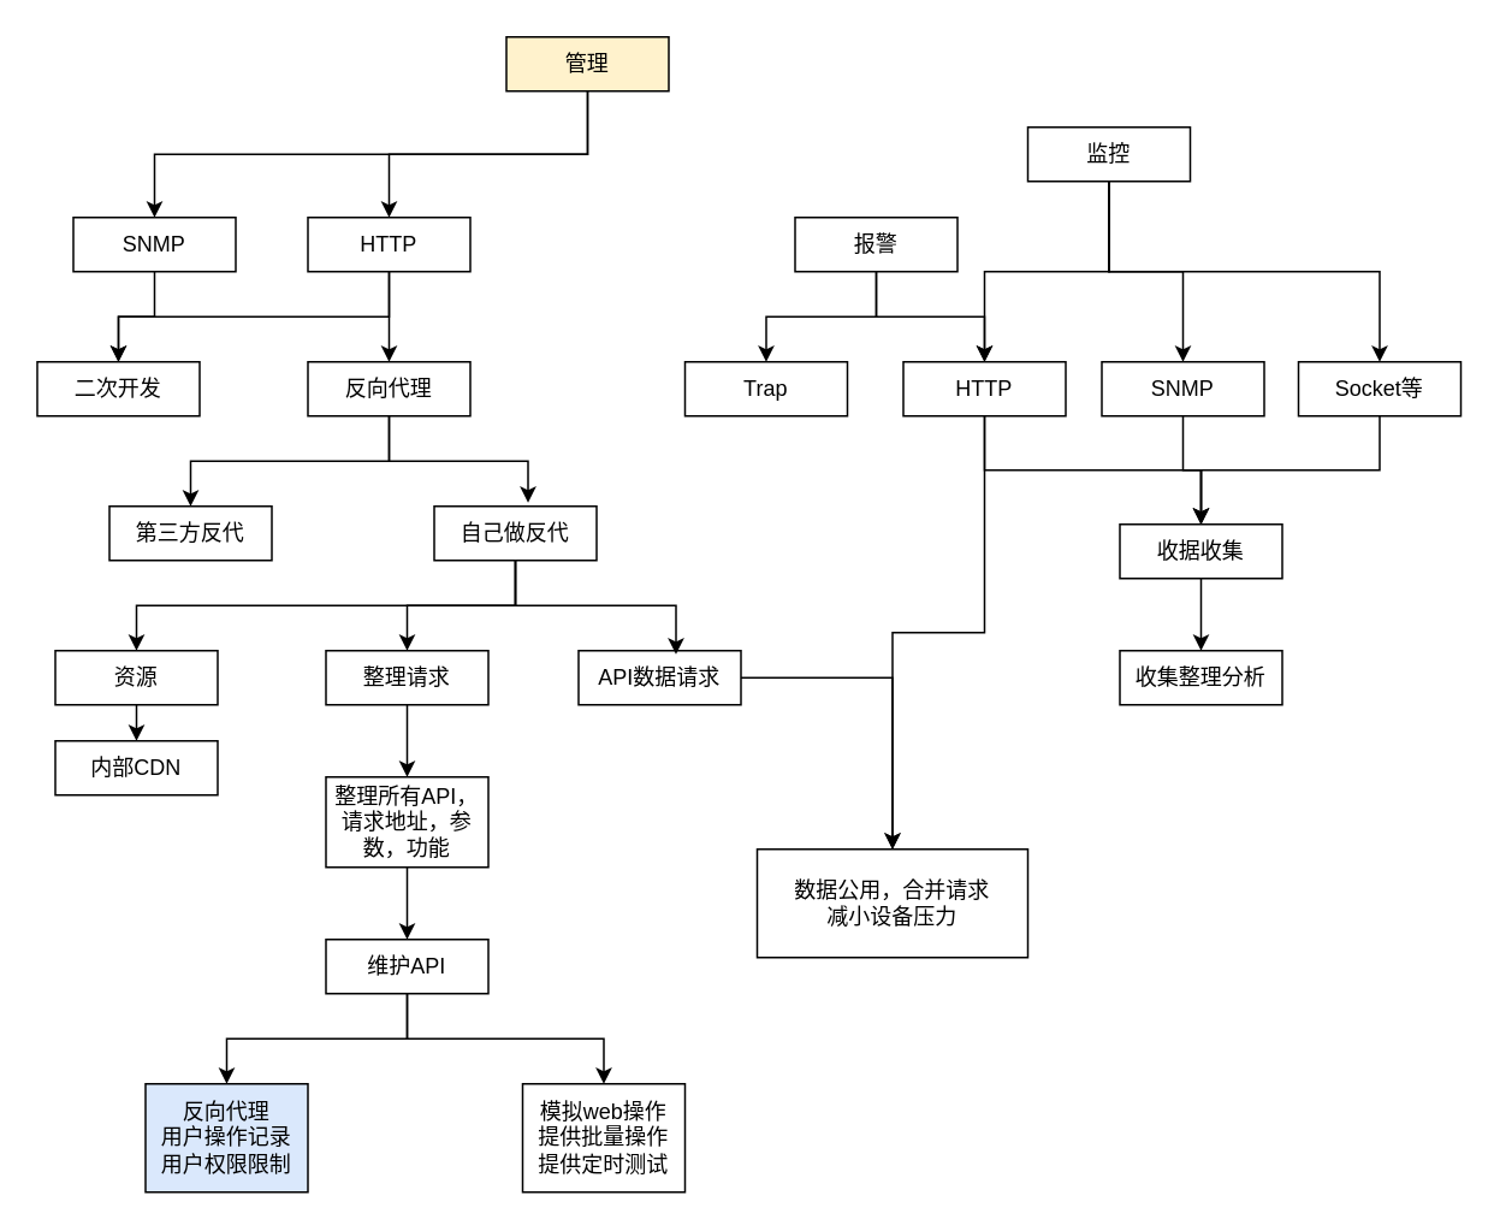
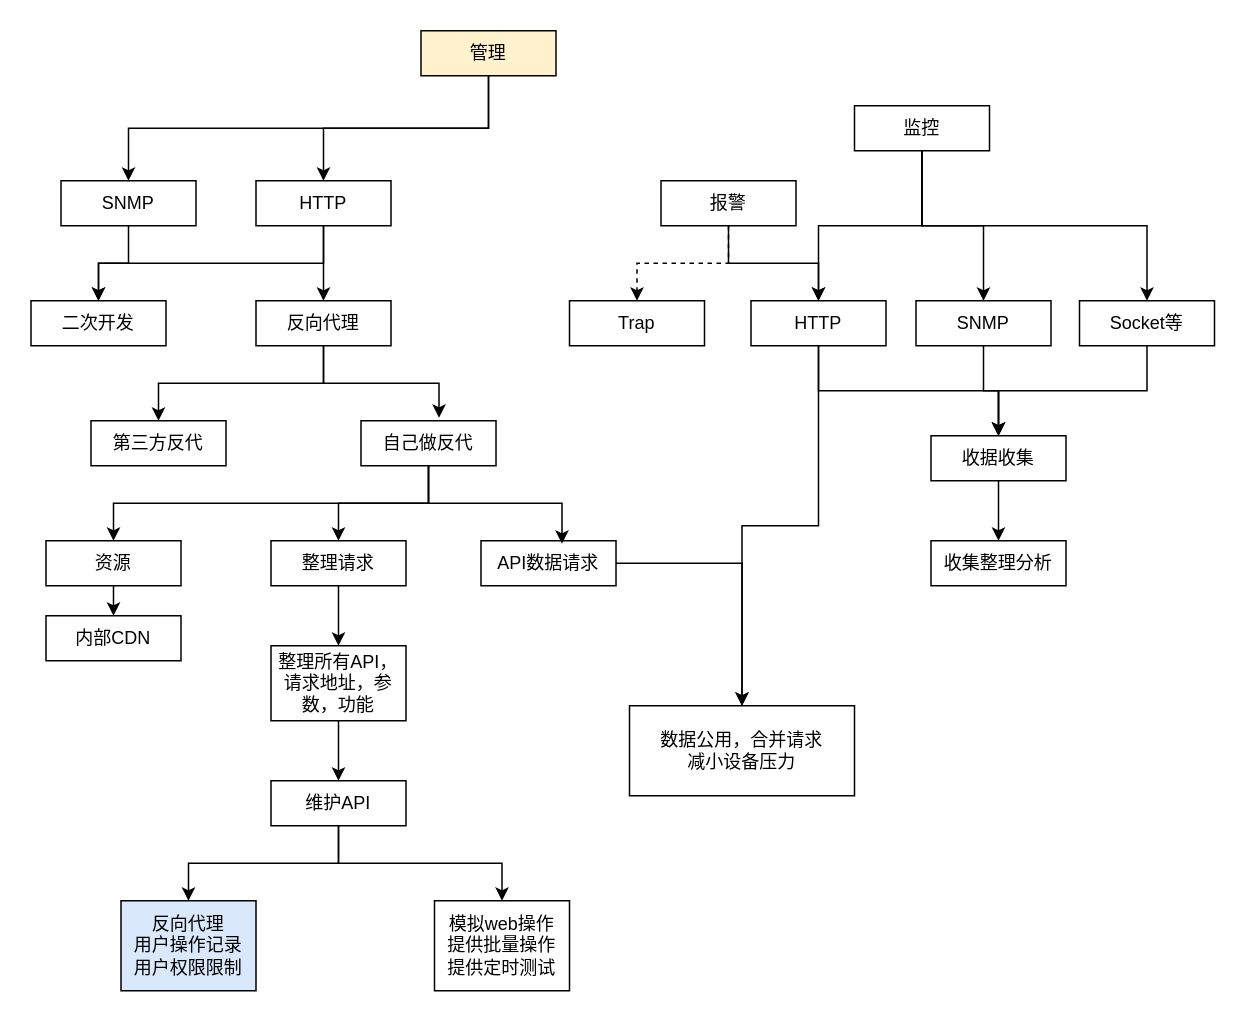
  <mxCell id="0" />
  <mxCell id="1" parent="0" />
  <mxCell id="2" style="edgeStyle=orthogonalEdgeStyle;rounded=0;orthogonalLoop=1;jettySize=auto;html=1;exitX=0.5;exitY=1;exitDx=0;exitDy=0;entryX=0.5;entryY=0;entryDx=0;entryDy=0;" edge="1" parent="1" source="4" target="13"><mxGeometry relative="1" as="geometry" /></mxCell>
  <mxCell id="3" style="edgeStyle=orthogonalEdgeStyle;rounded=0;orthogonalLoop=1;jettySize=auto;html=1;exitX=0.5;exitY=1;exitDx=0;exitDy=0;entryX=0.5;entryY=0;entryDx=0;entryDy=0;" edge="1" parent="1" source="4" target="10"><mxGeometry relative="1" as="geometry" /></mxCell>
  <mxCell id="4" value="管理" style="rounded=0;whiteSpace=wrap;html=1;fillColor=#fff2cc;" vertex="1" parent="1"><mxGeometry x="280" y="20" width="90" height="30" as="geometry" /></mxCell>
  <mxCell id="5" style="edgeStyle=orthogonalEdgeStyle;rounded=0;orthogonalLoop=1;jettySize=auto;html=1;exitX=0.5;exitY=1;exitDx=0;exitDy=0;entryX=0.5;entryY=0;entryDx=0;entryDy=0;" edge="1" parent="1" source="8" target="18"><mxGeometry relative="1" as="geometry" /></mxCell>
  <mxCell id="6" style="edgeStyle=orthogonalEdgeStyle;rounded=0;orthogonalLoop=1;jettySize=auto;html=1;exitX=0.5;exitY=1;exitDx=0;exitDy=0;entryX=0.5;entryY=0;entryDx=0;entryDy=0;" edge="1" parent="1" source="8" target="15"><mxGeometry relative="1" as="geometry" /></mxCell>
  <mxCell id="7" style="edgeStyle=orthogonalEdgeStyle;rounded=0;orthogonalLoop=1;jettySize=auto;html=1;exitX=0.5;exitY=1;exitDx=0;exitDy=0;entryX=0.5;entryY=0;entryDx=0;entryDy=0;" edge="1" parent="1" source="8" target="23"><mxGeometry relative="1" as="geometry" /></mxCell>
  <mxCell id="8" value="监控" style="rounded=0;whiteSpace=wrap;html=1;" vertex="1" parent="1"><mxGeometry x="569" y="70" width="90" height="30" as="geometry" /></mxCell>
  <mxCell id="9" style="edgeStyle=orthogonalEdgeStyle;rounded=0;orthogonalLoop=1;jettySize=auto;html=1;exitX=0.5;exitY=1;exitDx=0;exitDy=0;entryX=0.5;entryY=0;entryDx=0;entryDy=0;" edge="1" parent="1" source="10" target="19"><mxGeometry relative="1" as="geometry" /></mxCell>
  <mxCell id="10" value="SNMP" style="rounded=0;whiteSpace=wrap;html=1;" vertex="1" parent="1"><mxGeometry x="40" y="120" width="90" height="30" as="geometry" /></mxCell>
  <mxCell id="11" style="edgeStyle=orthogonalEdgeStyle;rounded=0;orthogonalLoop=1;jettySize=auto;html=1;exitX=0.5;exitY=1;exitDx=0;exitDy=0;entryX=0.5;entryY=0;entryDx=0;entryDy=0;" edge="1" parent="1" source="13" target="19"><mxGeometry relative="1" as="geometry" /></mxCell>
  <mxCell id="12" style="edgeStyle=orthogonalEdgeStyle;rounded=0;orthogonalLoop=1;jettySize=auto;html=1;exitX=0.5;exitY=1;exitDx=0;exitDy=0;entryX=0.5;entryY=0;entryDx=0;entryDy=0;" edge="1" parent="1" source="13" target="21"><mxGeometry relative="1" as="geometry" /></mxCell>
  <mxCell id="13" value="HTTP" style="rounded=0;whiteSpace=wrap;html=1;" vertex="1" parent="1"><mxGeometry x="170" y="120" width="90" height="30" as="geometry" /></mxCell>
  <mxCell id="14" style="edgeStyle=orthogonalEdgeStyle;rounded=0;orthogonalLoop=1;jettySize=auto;html=1;exitX=0.5;exitY=1;exitDx=0;exitDy=0;entryX=0.5;entryY=0;entryDx=0;entryDy=0;" edge="1" parent="1" source="15" target="37"><mxGeometry relative="1" as="geometry" /></mxCell>
  <mxCell id="15" value="SNMP" style="rounded=0;whiteSpace=wrap;html=1;" vertex="1" parent="1"><mxGeometry x="610" y="200" width="90" height="30" as="geometry" /></mxCell>
  <mxCell id="16" style="edgeStyle=orthogonalEdgeStyle;rounded=0;orthogonalLoop=1;jettySize=auto;html=1;exitX=0.5;exitY=1;exitDx=0;exitDy=0;entryX=0.5;entryY=0;entryDx=0;entryDy=0;" edge="1" parent="1" source="18" target="40"><mxGeometry relative="1" as="geometry" /></mxCell>
  <mxCell id="17" style="edgeStyle=orthogonalEdgeStyle;rounded=0;orthogonalLoop=1;jettySize=auto;html=1;exitX=0.5;exitY=1;exitDx=0;exitDy=0;entryX=0.5;entryY=0;entryDx=0;entryDy=0;" edge="1" parent="1" source="18" target="37"><mxGeometry relative="1" as="geometry" /></mxCell>
  <mxCell id="18" value="HTTP" style="rounded=0;whiteSpace=wrap;html=1;" vertex="1" parent="1"><mxGeometry x="500" y="200" width="90" height="30" as="geometry" /></mxCell>
  <mxCell id="19" value="二次开发" style="rounded=0;whiteSpace=wrap;html=1;" vertex="1" parent="1"><mxGeometry x="20" y="200" width="90" height="30" as="geometry" /></mxCell>
  <mxCell id="20" style="edgeStyle=orthogonalEdgeStyle;rounded=0;orthogonalLoop=1;jettySize=auto;html=1;exitX=0.5;exitY=1;exitDx=0;exitDy=0;entryX=0.5;entryY=0;entryDx=0;entryDy=0;" edge="1" parent="1" source="21" target="28"><mxGeometry relative="1" as="geometry" /></mxCell>
  <mxCell id="21" value="反向代理" style="rounded=0;whiteSpace=wrap;html=1;" vertex="1" parent="1"><mxGeometry x="170" y="200" width="90" height="30" as="geometry" /></mxCell>
  <mxCell id="22" style="edgeStyle=orthogonalEdgeStyle;rounded=0;orthogonalLoop=1;jettySize=auto;html=1;exitX=0.5;exitY=1;exitDx=0;exitDy=0;entryX=0.5;entryY=0;entryDx=0;entryDy=0;" edge="1" parent="1" source="23" target="37"><mxGeometry relative="1" as="geometry" /></mxCell>
  <mxCell id="23" value="Socket等" style="rounded=0;whiteSpace=wrap;html=1;" vertex="1" parent="1"><mxGeometry x="719" y="200" width="90" height="30" as="geometry" /></mxCell>
  <mxCell id="24" style="edgeStyle=orthogonalEdgeStyle;rounded=0;orthogonalLoop=1;jettySize=auto;html=1;exitX=0.5;exitY=1;exitDx=0;exitDy=0;entryX=0.5;entryY=0;entryDx=0;entryDy=0;" edge="1" parent="1" source="26" target="18"><mxGeometry relative="1" as="geometry" /></mxCell>
- <mxCell id="25" style="edgeStyle=orthogonalEdgeStyle;rounded=0;orthogonalLoop=1;jettySize=auto;html=1;exitX=0.5;exitY=1;exitDx=0;exitDy=0;entryX=0.5;entryY=0;entryDx=0;entryDy=0;" edge="1" parent="1" source="26" target="27"><mxGeometry relative="1" as="geometry" /></mxCell>
+ <mxCell id="25" style="edgeStyle=orthogonalEdgeStyle;rounded=0;orthogonalLoop=1;jettySize=auto;html=1;exitX=0.5;exitY=1;exitDx=0;exitDy=0;entryX=0.5;entryY=0;entryDx=0;entryDy=0;dashed=1;" edge="1" parent="1" source="26" target="27"><mxGeometry relative="1" as="geometry" /></mxCell>
  <mxCell id="26" value="报警" style="rounded=0;whiteSpace=wrap;html=1;" vertex="1" parent="1"><mxGeometry x="440" y="120" width="90" height="30" as="geometry" /></mxCell>
  <mxCell id="27" value="Trap" style="rounded=0;whiteSpace=wrap;html=1;" vertex="1" parent="1"><mxGeometry x="379" y="200" width="90" height="30" as="geometry" /></mxCell>
  <mxCell id="28" value="第三方反代" style="rounded=0;whiteSpace=wrap;html=1;" vertex="1" parent="1"><mxGeometry x="60" y="280" width="90" height="30" as="geometry" /></mxCell>
  <mxCell id="29" style="edgeStyle=orthogonalEdgeStyle;rounded=0;orthogonalLoop=1;jettySize=auto;html=1;exitX=0.5;exitY=1;exitDx=0;exitDy=0;entryX=0.5;entryY=0;entryDx=0;entryDy=0;" edge="1" parent="1" source="31" target="33"><mxGeometry relative="1" as="geometry" /></mxCell>
  <mxCell id="30" style="edgeStyle=orthogonalEdgeStyle;rounded=0;orthogonalLoop=1;jettySize=auto;html=1;exitX=0.5;exitY=1;exitDx=0;exitDy=0;entryX=0.5;entryY=0;entryDx=0;entryDy=0;" edge="1" parent="1" source="31" target="44"><mxGeometry relative="1" as="geometry" /></mxCell>
  <mxCell id="31" value="自己做反代" style="rounded=0;whiteSpace=wrap;html=1;" vertex="1" parent="1"><mxGeometry x="240" y="280" width="90" height="30" as="geometry" /></mxCell>
  <mxCell id="32" style="edgeStyle=orthogonalEdgeStyle;rounded=0;orthogonalLoop=1;jettySize=auto;html=1;exitX=0.5;exitY=1;exitDx=0;exitDy=0;entryX=0.5;entryY=0;entryDx=0;entryDy=0;" edge="1" parent="1" source="33" target="39"><mxGeometry relative="1" as="geometry" /></mxCell>
  <mxCell id="33" value="资源" style="rounded=0;whiteSpace=wrap;html=1;" vertex="1" parent="1"><mxGeometry x="30" y="360" width="90" height="30" as="geometry" /></mxCell>
  <mxCell id="34" style="edgeStyle=orthogonalEdgeStyle;rounded=0;orthogonalLoop=1;jettySize=auto;html=1;exitX=1;exitY=0.5;exitDx=0;exitDy=0;entryX=0.5;entryY=0;entryDx=0;entryDy=0;" edge="1" parent="1" source="35" target="40"><mxGeometry relative="1" as="geometry" /></mxCell>
  <mxCell id="35" value="API数据请求" style="rounded=0;whiteSpace=wrap;html=1;" vertex="1" parent="1"><mxGeometry x="320" y="360" width="90" height="30" as="geometry" /></mxCell>
  <mxCell id="36" style="edgeStyle=orthogonalEdgeStyle;rounded=0;orthogonalLoop=1;jettySize=auto;html=1;exitX=0.5;exitY=1;exitDx=0;exitDy=0;" edge="1" parent="1" source="37" target="38"><mxGeometry relative="1" as="geometry" /></mxCell>
  <mxCell id="37" value="收据收集" style="rounded=0;whiteSpace=wrap;html=1;" vertex="1" parent="1"><mxGeometry x="620" y="290" width="90" height="30" as="geometry" /></mxCell>
  <mxCell id="38" value="收集整理分析" style="rounded=0;whiteSpace=wrap;html=1;" vertex="1" parent="1"><mxGeometry x="620" y="360" width="90" height="30" as="geometry" /></mxCell>
  <mxCell id="39" value="内部CDN" style="rounded=0;whiteSpace=wrap;html=1;" vertex="1" parent="1"><mxGeometry x="30" y="410" width="90" height="30" as="geometry" /></mxCell>
  <mxCell id="40" value="数据公用，合并请求&lt;div&gt;减小设备压力&lt;/div&gt;" style="rounded=0;whiteSpace=wrap;html=1;" vertex="1" parent="1"><mxGeometry x="419" y="470" width="150" height="60" as="geometry" /></mxCell>
  <mxCell id="41" style="edgeStyle=orthogonalEdgeStyle;rounded=0;orthogonalLoop=1;jettySize=auto;html=1;exitX=0.5;exitY=1;exitDx=0;exitDy=0;entryX=0.578;entryY=-0.067;entryDx=0;entryDy=0;entryPerimeter=0;" edge="1" parent="1" source="21" target="31"><mxGeometry relative="1" as="geometry" /></mxCell>
  <mxCell id="42" style="edgeStyle=orthogonalEdgeStyle;rounded=0;orthogonalLoop=1;jettySize=auto;html=1;exitX=0.5;exitY=1;exitDx=0;exitDy=0;entryX=0.6;entryY=0.067;entryDx=0;entryDy=0;entryPerimeter=0;" edge="1" parent="1" source="31" target="35"><mxGeometry relative="1" as="geometry" /></mxCell>
  <mxCell id="43" style="edgeStyle=orthogonalEdgeStyle;rounded=0;orthogonalLoop=1;jettySize=auto;html=1;exitX=0.5;exitY=1;exitDx=0;exitDy=0;entryX=0.5;entryY=0;entryDx=0;entryDy=0;" edge="1" parent="1" source="44" target="46"><mxGeometry relative="1" as="geometry" /></mxCell>
  <mxCell id="44" value="整理请求" style="rounded=0;whiteSpace=wrap;html=1;" vertex="1" parent="1"><mxGeometry x="180" y="360" width="90" height="30" as="geometry" /></mxCell>
  <mxCell id="45" style="edgeStyle=orthogonalEdgeStyle;rounded=0;orthogonalLoop=1;jettySize=auto;html=1;exitX=0.5;exitY=1;exitDx=0;exitDy=0;entryX=0.5;entryY=0;entryDx=0;entryDy=0;" edge="1" parent="1" source="46" target="49"><mxGeometry relative="1" as="geometry" /></mxCell>
  <mxCell id="46" value="整理所有API，请求地址，参数，功能" style="rounded=0;whiteSpace=wrap;html=1;" vertex="1" parent="1"><mxGeometry x="180" y="430" width="90" height="50" as="geometry" /></mxCell>
  <mxCell id="47" style="edgeStyle=orthogonalEdgeStyle;rounded=0;orthogonalLoop=1;jettySize=auto;html=1;exitX=0.5;exitY=1;exitDx=0;exitDy=0;entryX=0.5;entryY=0;entryDx=0;entryDy=0;" edge="1" parent="1" source="49" target="50"><mxGeometry relative="1" as="geometry" /></mxCell>
  <mxCell id="48" style="edgeStyle=orthogonalEdgeStyle;rounded=0;orthogonalLoop=1;jettySize=auto;html=1;exitX=0.5;exitY=1;exitDx=0;exitDy=0;entryX=0.5;entryY=0;entryDx=0;entryDy=0;" edge="1" parent="1" source="49" target="51"><mxGeometry relative="1" as="geometry" /></mxCell>
  <mxCell id="49" value="维护API" style="rounded=0;whiteSpace=wrap;html=1;" vertex="1" parent="1"><mxGeometry x="180" y="520" width="90" height="30" as="geometry" /></mxCell>
  <mxCell id="50" value="反向代理&lt;div&gt;用户操作记录&lt;div&gt;用户权限限制&lt;/div&gt;&lt;/div&gt;" style="rounded=0;whiteSpace=wrap;html=1;fillColor=#dae8fc;" vertex="1" parent="1"><mxGeometry x="80" y="600" width="90" height="60" as="geometry" /></mxCell>
  <mxCell id="51" value="模拟web操作&lt;div&gt;提供批量操作&lt;/div&gt;&lt;div&gt;提供定时测试&lt;/div&gt;" style="rounded=0;whiteSpace=wrap;html=1;" vertex="1" parent="1"><mxGeometry x="289" y="600" width="90" height="60" as="geometry" /></mxCell>
